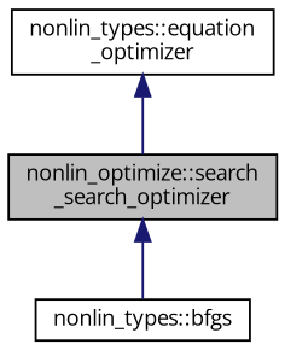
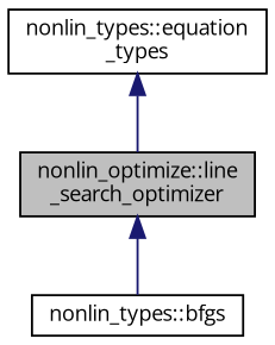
  digraph {
    fontname="Open Sans"
    node [color=black fillcolor=white fontname="Open Sans" fontsize=10 shape=record style=filled]
    edge [color=midnightblue dir=back fontname="Open Sans" fontsize=10 labelfontname=Helvetica labelfontsize=10 style=solid]
-   n1 [fillcolor=grey75 fontcolor=black height=0.2 label="nonlin_optimize::search\l_search_optimizer" width=0.4]
+   n1 [fillcolor=grey75 fontcolor=black height=0.2 label="nonlin_optimize::line\l_search_optimizer" width=0.4]
    n2 [height=0.2 label="nonlin_types::bfgs" width=0.4]
-   n3 [height=0.2 label="nonlin_types::equation\l_optimizer" width=0.4]
+   n3 [height=0.2 label="nonlin_types::equation\l_types" width=0.4]
    n1 -> n2
    n3 -> n1
  }
